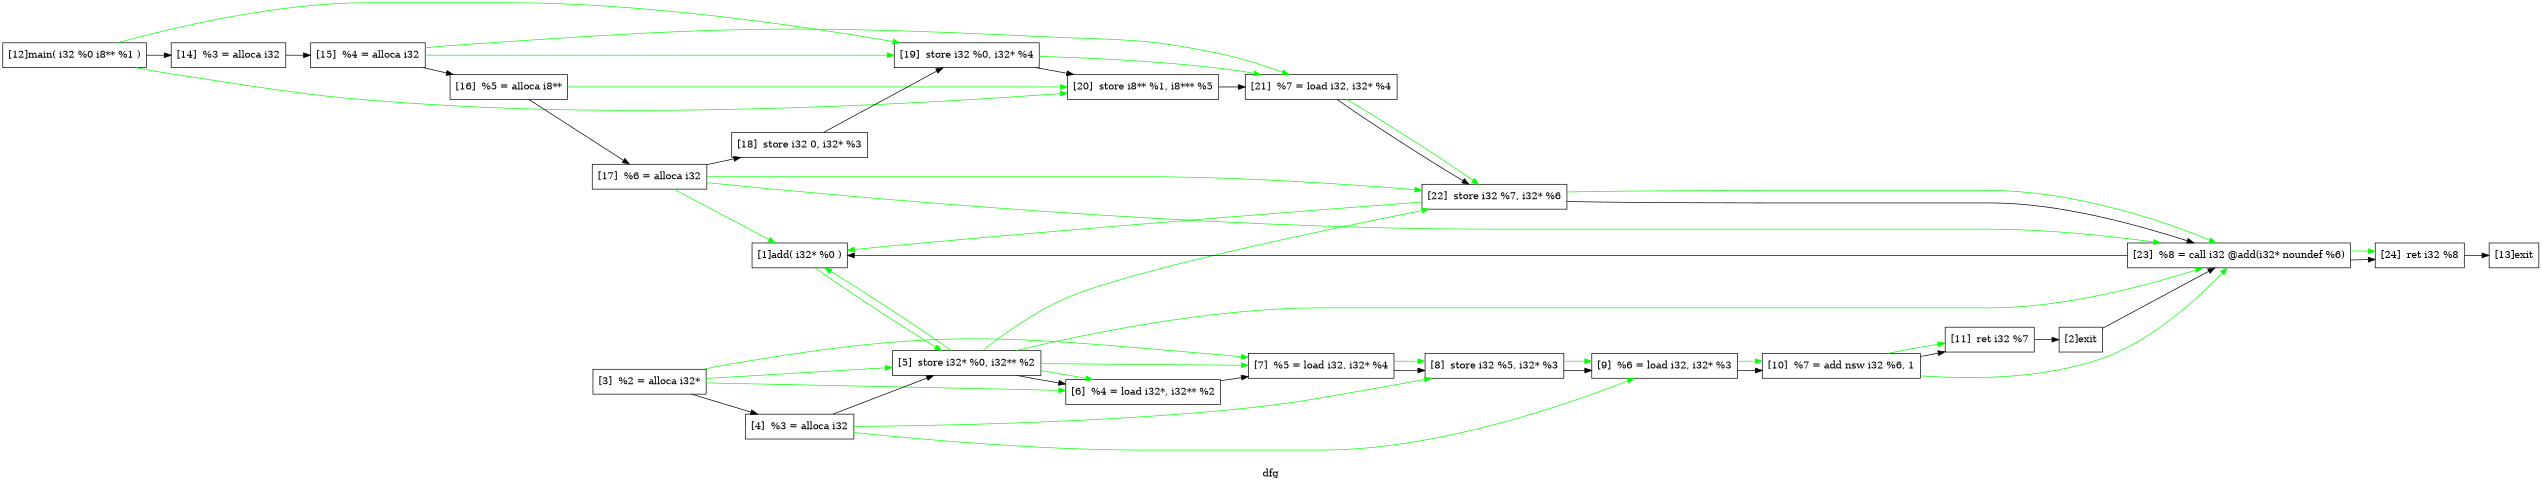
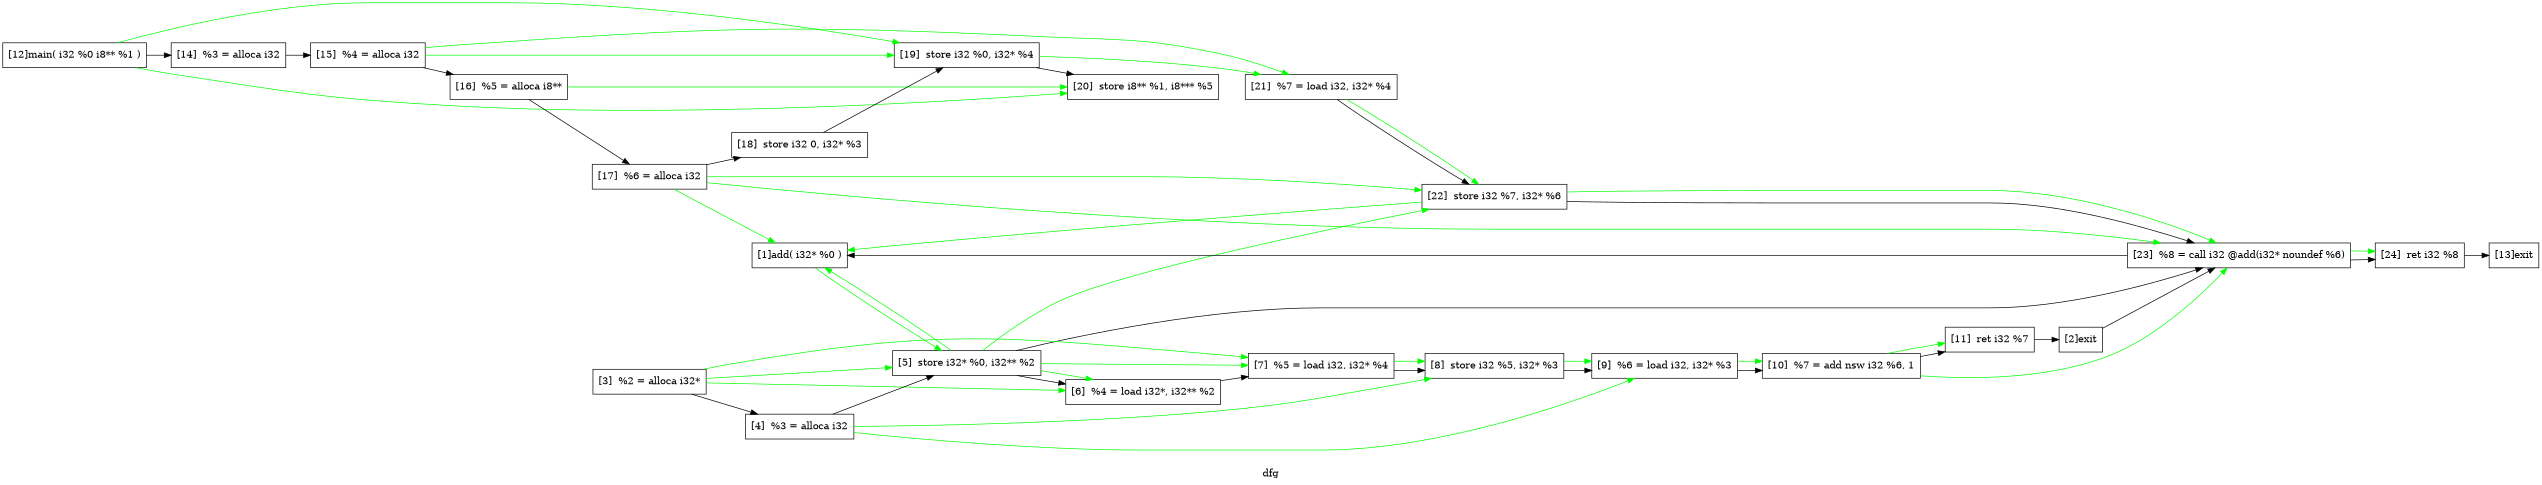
  digraph {
    label=dfg
    rankdir=LR
    node [color=black shape=rectangle]
    edge [color=green]
    n1 [label="[1]add( i32* %0 )"]
    n2 [label="[5]  store i32* %0, i32** %2"]
    n3 [label="[3]  %2 = alloca i32*"]
    n4 [label="[4]  %3 = alloca i32"]
    n5 [label="[6]  %4 = load i32*, i32** %2"]
    n6 [label="[7]  %5 = load i32, i32* %4"]
    n7 [label="[23]  %8 = call i32 @add(i32* noundef %6)"]
    n8 [label="[22]  store i32 %7, i32* %6"]
    n9 [label="[2]exit"]
    n10 [label="[24]  ret i32 %8"]
    n11 [label="[8]  store i32 %5, i32* %3"]
    n12 [label="[9]  %6 = load i32, i32* %3"]
    n13 [label="[10]  %7 = add nsw i32 %6, 1"]
    n14 [label="[11]  ret i32 %7"]
    n15 [label="[12]main( i32 %0 i8** %1 )"]
    n16 [label="[14]  %3 = alloca i32"]
    n17 [label="[19]  store i32 %0, i32* %4"]
    n18 [label="[20]  store i8** %1, i8*** %5"]
    n19 [label="[15]  %4 = alloca i32"]
    n20 [label="[21]  %7 = load i32, i32* %4"]
    n21 [label="[13]exit"]
    n22 [label="[16]  %5 = alloca i8**"]
    n23 [label="[18]  store i32 0, i32* %3"]
    n24 [label="[17]  %6 = alloca i32"]
    n1 -> n2
    n2 -> n1
    n2 -> n5 [color=black]
    n2 -> n5
    n2 -> n6
-   n2 -> n7
+   n2 -> n7 [color=black]
    n2 -> n8
    n3 -> n2
    n3 -> n4 [color=black]
    n3 -> n5
    n3 -> n6
    n4 -> n2 [color=black]
    n4 -> n11
    n4 -> n12
    n5 -> n6 [color=black]
    n6 -> n11 [color=black]
    n6 -> n11
    n7 -> n1 [color=black]
    n7 -> n10 [color=black]
    n7 -> n10
    n8 -> n1
    n8 -> n7 [color=black]
    n8 -> n7
    n9 -> n7 [color=black]
    n10 -> n21 [color=black]
    n11 -> n12 [color=black]
    n11 -> n12
    n12 -> n13 [color=black]
    n12 -> n13
    n13 -> n7
    n13 -> n14 [color=black]
    n13 -> n14
    n14 -> n9 [color=black]
    n15 -> n16 [color=black]
    n15 -> n17
    n15 -> n18
    n16 -> n19 [color=black]
    n17 -> n18 [color=black]
    n17 -> n20
-   n18 -> n20 [color=black]
    n19 -> n17
    n19 -> n20
    n19 -> n22 [color=black]
    n20 -> n8 [color=black]
    n20 -> n8
    n22 -> n18
    n22 -> n24 [color=black]
    n23 -> n17 [color=black]
    n24 -> n1
    n24 -> n7
    n24 -> n8
    n24 -> n23 [color=black]
  }
